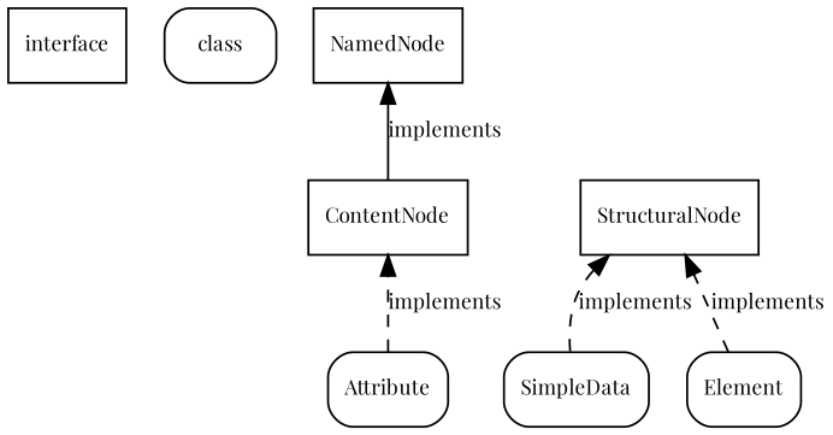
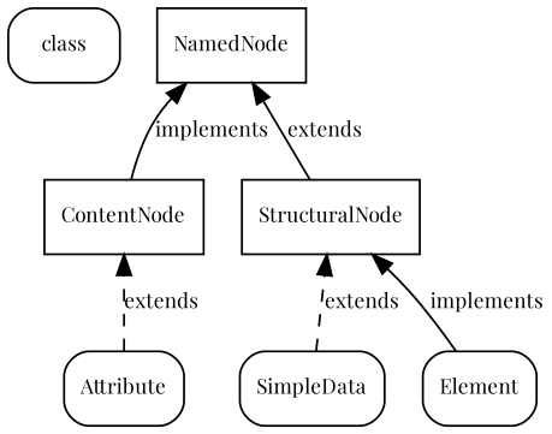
  digraph {
    fontname="Playfair Display"
    rankdir=BT
    node [fontname="Playfair Display" fontsize=10 shape=rectangle]
    edge [fontname="Playfair Display" fontsize=10 style=dashed]
-   interface
    class [style=rounded]
    NamedNode
    ContentNode
    StructuralNode
    Attribute [style=rounded]
    SimpleData [style=rounded]
    Element [style=rounded]
    subgraph sub_1 {
      rank=same
-     interface
      class
      NamedNode
    }
    ContentNode -> NamedNode [label=implements style=""]
-   Attribute -> ContentNode [label=implements]
-   SimpleData -> StructuralNode [label=implements]
-   Element -> StructuralNode [label=implements]
+   StructuralNode -> NamedNode [label=extends style=""]
+   Attribute -> ContentNode [label=extends]
+   SimpleData -> StructuralNode [label=extends]
+   Element -> StructuralNode [label=implements style=solid]
  }
